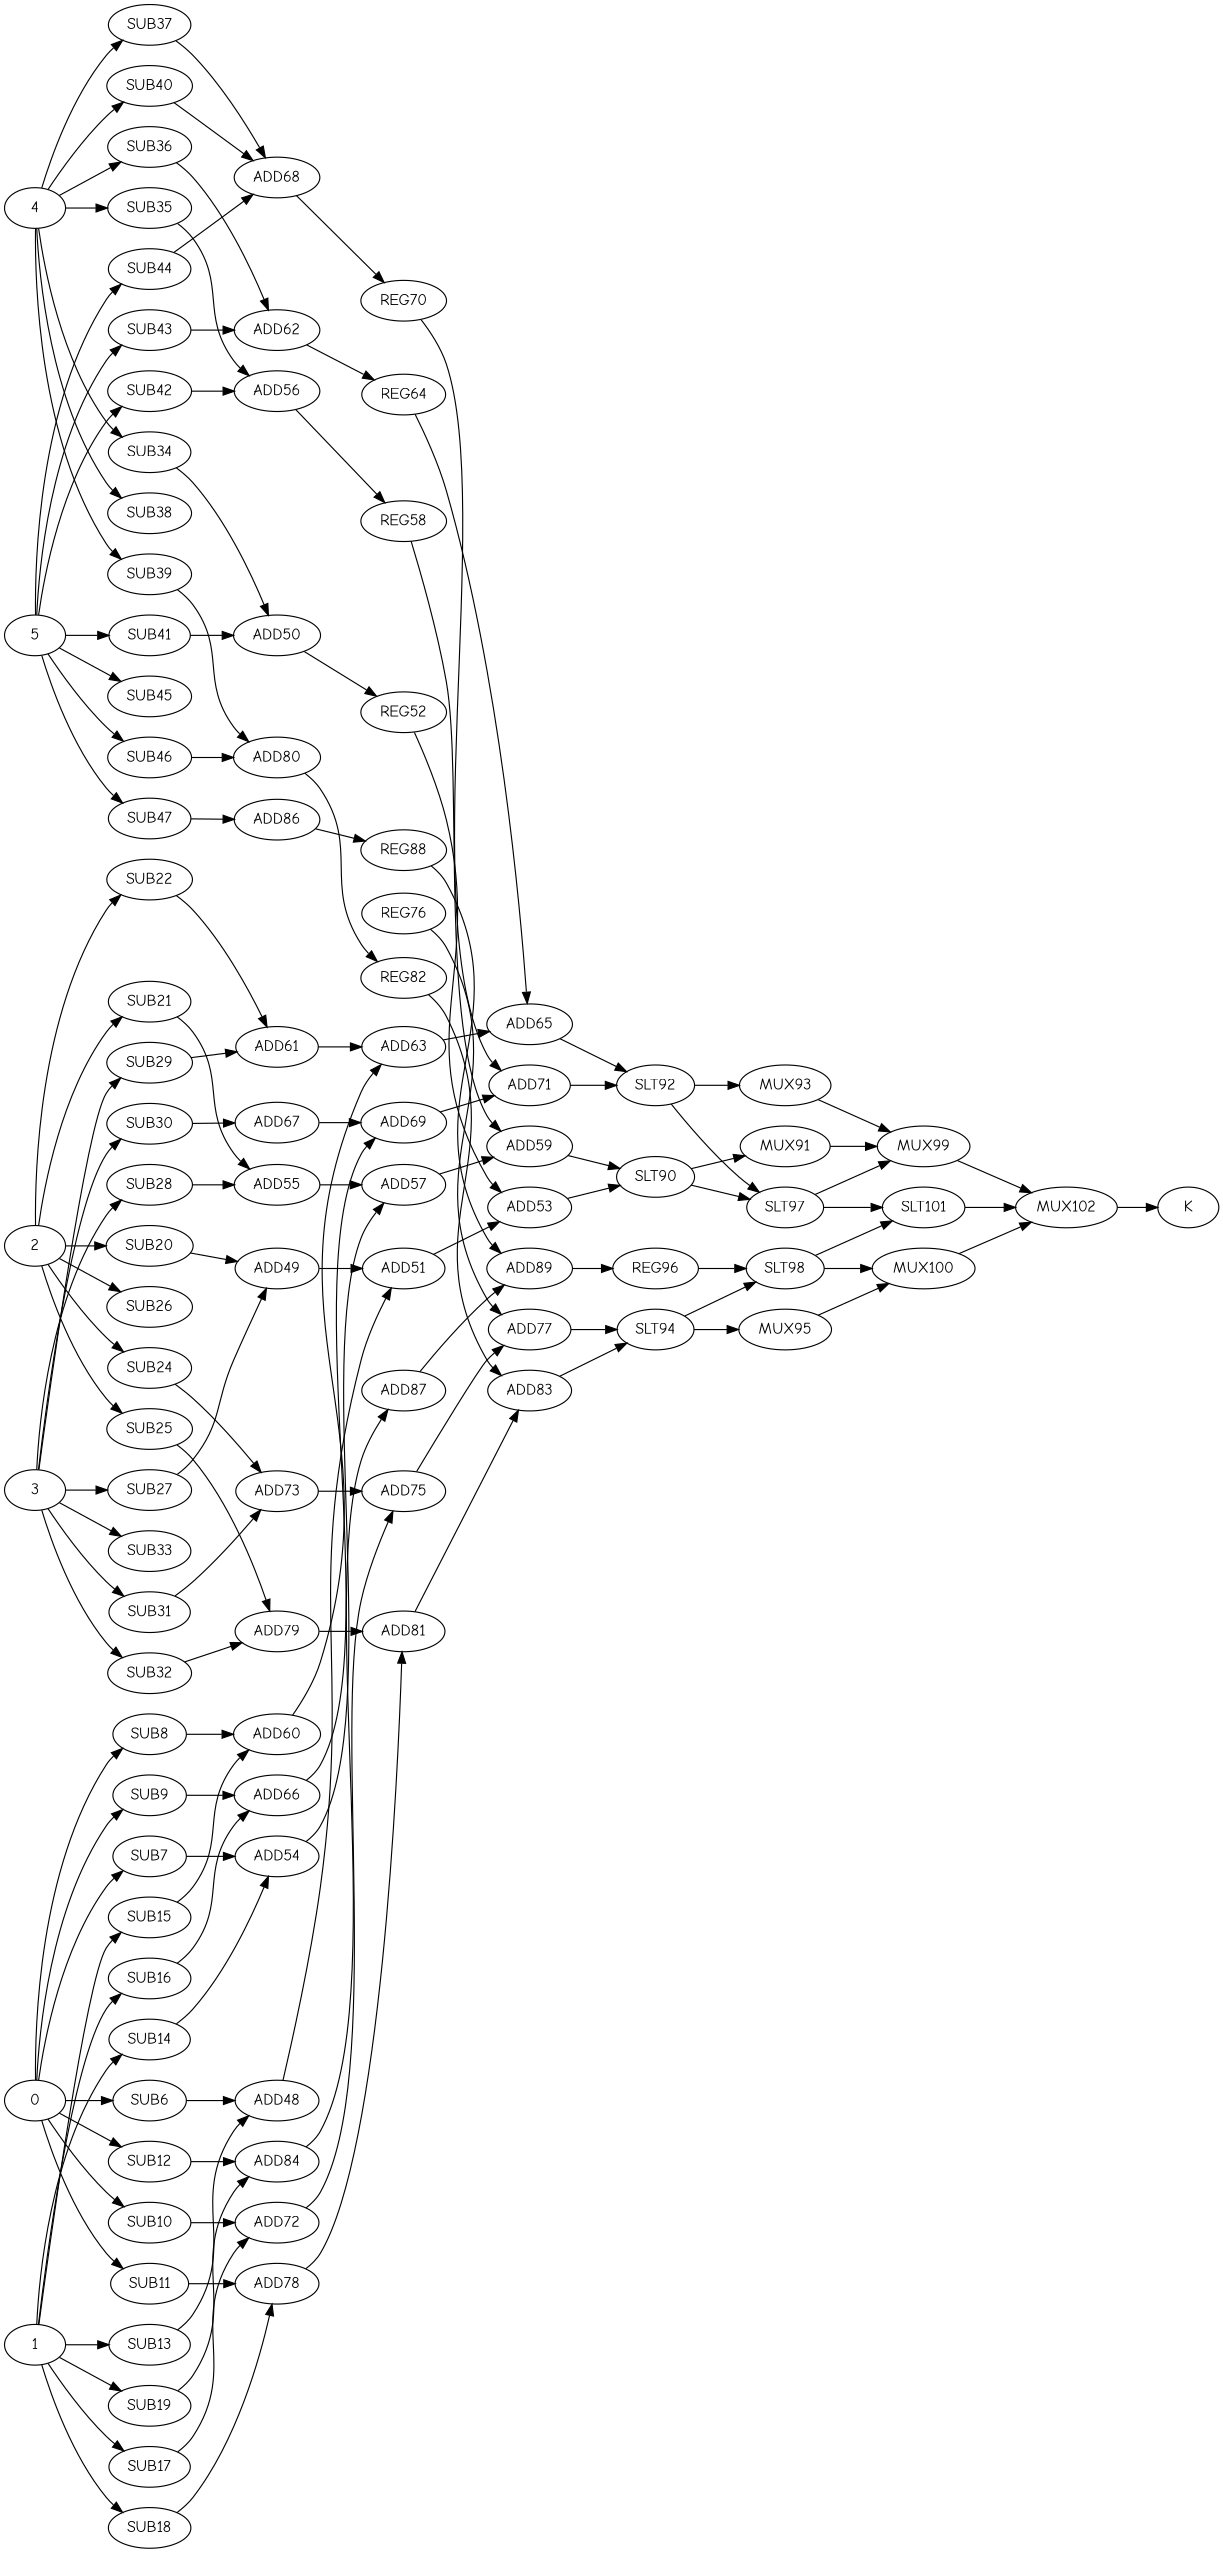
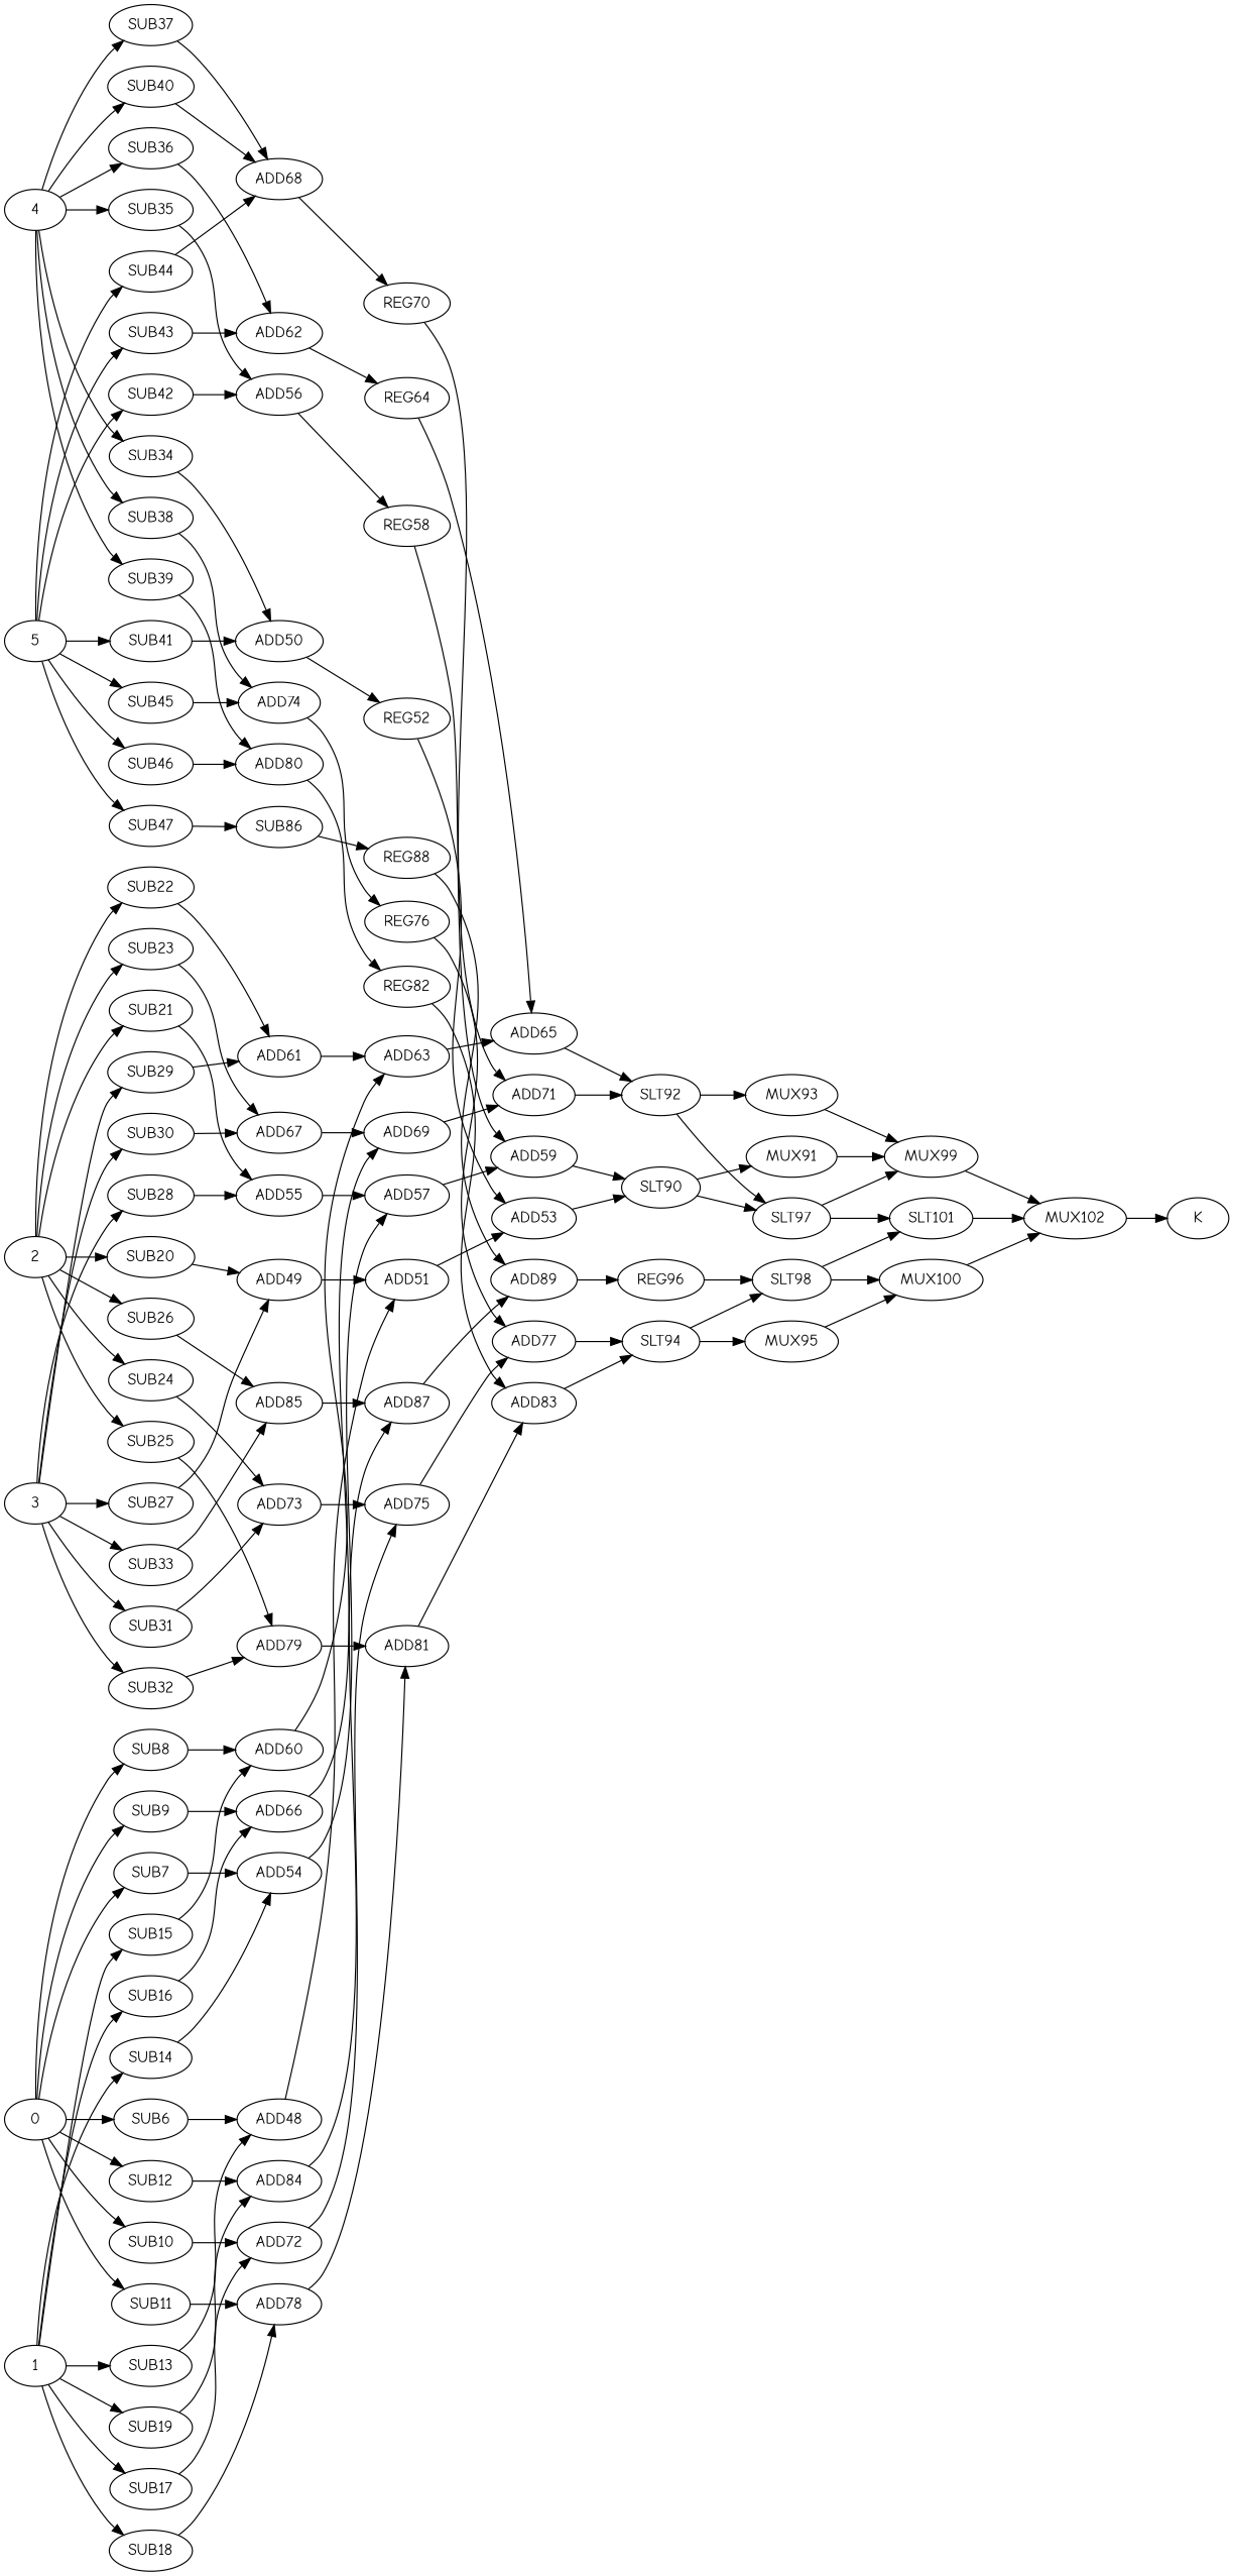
  strict digraph {
    fontname="Comic Neue"
    rankdir=LR
    node [fontname="Comic Neue"]
    edge [fontname="Comic Neue"]
    n1 [label=SUB6]
    n2 [label=ADD48]
    0
    n4 [label=SUB7]
    n5 [label=SUB8]
    n6 [label=SUB9]
    n7 [label=SUB10]
    n8 [label=SUB11]
    n9 [label=SUB12]
    n10 [label=ADD54]
    n11 [label=ADD60]
    n12 [label=ADD66]
    n13 [label=ADD72]
    n14 [label=ADD78]
    n15 [label=ADD84]
    n16 [label=ADD51]
    n17 [label=ADD57]
    n18 [label=ADD63]
    n19 [label=ADD69]
    n20 [label=ADD75]
    n21 [label=ADD81]
    n22 [label=ADD87]
    n23 [label=SUB13]
    1
    n25 [label=SUB14]
    n26 [label=SUB15]
    n27 [label=SUB16]
    n28 [label=SUB17]
    n29 [label=SUB18]
    n30 [label=SUB19]
    n31 [label=SUB20]
    n32 [label=ADD49]
    2
    n34 [label=SUB21]
    n35 [label=SUB22]
+   n36 [label=SUB23]
    n37 [label=SUB24]
    n38 [label=SUB25]
    n39 [label=SUB26]
    n40 [label=ADD55]
    n41 [label=ADD61]
    n42 [label=ADD67]
    n43 [label=ADD73]
    n44 [label=ADD79]
+   n45 [label=ADD85]
    n46 [label=SUB27]
    3
    n48 [label=SUB28]
    n49 [label=SUB29]
    n50 [label=SUB30]
    n51 [label=SUB31]
    n52 [label=SUB32]
    n53 [label=SUB33]
    n54 [label=SUB34]
    n55 [label=ADD50]
    4
    n57 [label=SUB35]
    n58 [label=SUB36]
    n59 [label=SUB37]
    n60 [label=SUB38]
    n61 [label=SUB39]
    n62 [label=SUB40]
    n63 [label=ADD56]
    n64 [label=ADD62]
    n65 [label=ADD68]
+   n66 [label=ADD74]
    n67 [label=ADD80]
    n68 [label=REG52]
    n69 [label=REG58]
    n70 [label=REG64]
    n71 [label=REG70]
    n72 [label=REG76]
    n73 [label=REG82]
-   n74 [label=ADD86]
+   n74 [label=SUB86]
    n75 [label=REG88]
    n76 [label=SUB41]
    5
    n78 [label=SUB42]
    n79 [label=SUB43]
    n80 [label=SUB44]
    n81 [label=SUB45]
    n82 [label=SUB46]
    n83 [label=SUB47]
    n84 [label=ADD53]
    n85 [label=SLT90]
    n86 [label=MUX91]
    n87 [label=SLT97]
    n88 [label=ADD59]
    n89 [label=ADD65]
    n90 [label=SLT92]
    n91 [label=MUX93]
    n92 [label=ADD71]
    n93 [label=ADD77]
    n94 [label=SLT94]
    n95 [label=MUX95]
    n96 [label=SLT98]
    n97 [label=ADD83]
    n98 [label=ADD89]
    n99 [label=REG96]
    n100 [label=MUX99]
    n101 [label=SLT101]
    n102 [label=MUX102]
    n103 [label=MUX100]
    n104 [label=K]
    n1 -> n2
    n2 -> n16
    0 -> n1
    0 -> n4
    0 -> n5
    0 -> n6
    0 -> n7
    0 -> n8
    0 -> n9
    n4 -> n10
    n5 -> n11
    n6 -> n12
    n7 -> n13
    n8 -> n14
    n9 -> n15
    n10 -> n17
    n11 -> n18
    n12 -> n19
    n13 -> n20
    n14 -> n21
    n15 -> n22
    n16 -> n84
    n17 -> n88
    n18 -> n89
    n19 -> n92
    n20 -> n93
    n21 -> n97
    n22 -> n98
    n23 -> n2
    1 -> n23
    1 -> n25
    1 -> n26
    1 -> n27
    1 -> n28
    1 -> n29
    1 -> n30
    n25 -> n10
    n26 -> n11
    n27 -> n12
    n28 -> n13
    n29 -> n14
    n30 -> n15
    n31 -> n32
    n32 -> n16
    2 -> n31
    2 -> n34
    2 -> n35
+   2 -> n36
    2 -> n37
    2 -> n38
    2 -> n39
    n34 -> n40
    n35 -> n41
+   n36 -> n42
    n37 -> n43
    n38 -> n44
+   n39 -> n45
    n40 -> n17
    n41 -> n18
    n42 -> n19
    n43 -> n20
    n44 -> n21
+   n45 -> n22
    n46 -> n32
    3 -> n46
    3 -> n48
    3 -> n49
    3 -> n50
    3 -> n51
    3 -> n52
    3 -> n53
    n48 -> n40
    n49 -> n41
    n50 -> n42
    n51 -> n43
    n52 -> n44
+   n53 -> n45
    n54 -> n55
    n55 -> n68
    4 -> n54
    4 -> n57
    4 -> n58
    4 -> n59
    4 -> n60
    4 -> n61
    4 -> n62
    n57 -> n63
    n58 -> n64
    n59 -> n65
+   n60 -> n66
    n61 -> n67
    n62 -> n65
    n63 -> n69
    n64 -> n70
    n65 -> n71
+   n66 -> n72
    n67 -> n73
    n68 -> n84
    n69 -> n88
    n70 -> n89
    n71 -> n92
    n72 -> n93
    n73 -> n97
    n74 -> n75
    n75 -> n98
    n76 -> n55
    5 -> n76
    5 -> n78
    5 -> n79
    5 -> n80
    5 -> n81
    5 -> n82
    5 -> n83
    n78 -> n63
    n79 -> n64
    n80 -> n65
+   n81 -> n66
    n82 -> n67
    n83 -> n74
    n84 -> n85
    n85 -> n86
    n85 -> n87
    n86 -> n100
    n87 -> n100
    n87 -> n101
    n88 -> n85
    n89 -> n90
    n90 -> n87
    n90 -> n91
    n91 -> n100
    n92 -> n90
    n93 -> n94
    n94 -> n95
    n94 -> n96
    n95 -> n103
    n96 -> n101
    n96 -> n103
    n97 -> n94
    n98 -> n99
    n99 -> n96
    n100 -> n102
    n101 -> n102
    n102 -> n104
    n103 -> n102
  }
